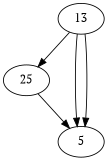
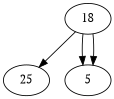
  digraph {
    fontname="PT Serif"
    node [fontname="PT Serif"]
    edge [fontname="PT Serif"]
    n1 [label=25]
    n2 [label=5]
-   n3 [label=13]
-   n1 -> n2
+   n3 [label=18]
    n3 -> n1
    n3 -> n2
    n3 -> n2
  }
